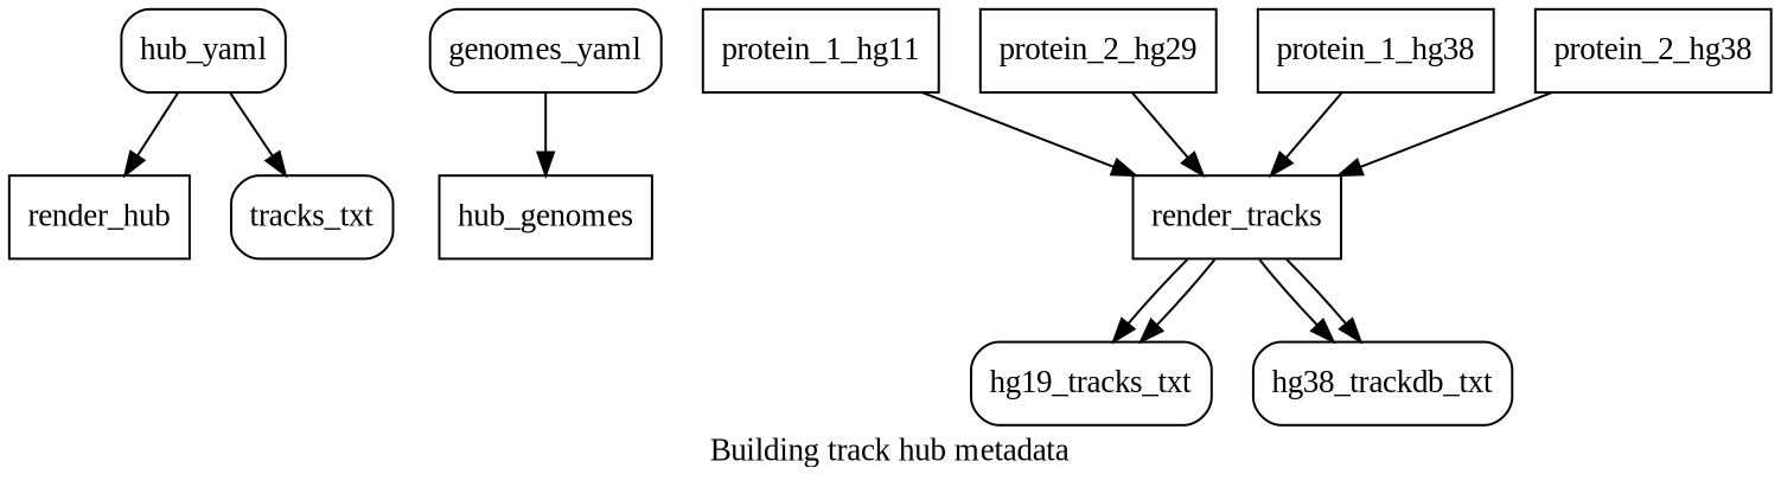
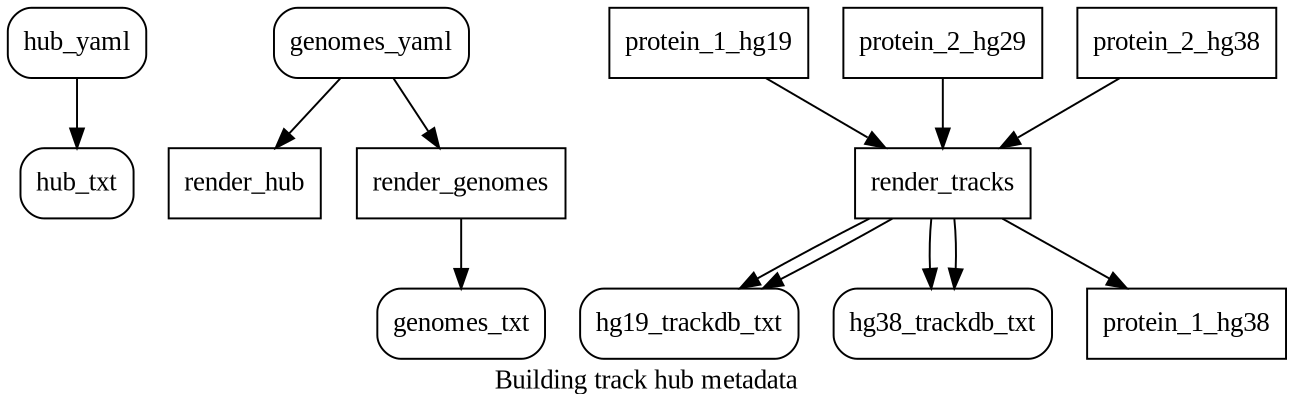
  digraph {
    fontname="Liberation Serif"
    label="Building track hub metadata"
    node [fontname="Liberation Serif" shape=box]
    edge [fontname="Liberation Serif"]
    hub_yaml [style=rounded]
    render_hub
-   hub_txt [style=rounded label=tracks_txt]
+   hub_txt [style=rounded]
    genomes_yaml [style=rounded]
-   render_genomes [label=hub_genomes]
-   hg19_trackdb_txt [style=rounded label=hg19_tracks_txt]
+   render_genomes
+   genomes_txt [style=rounded]
+   hg19_trackdb_txt [style=rounded]
    hg38_trackdb_txt [style=rounded]
-   protein_1_hg19 [label=protein_1_hg11]
+   protein_1_hg19
    render_tracks
    n11 [label=protein_2_hg29]
    protein_1_hg38
    protein_2_hg38
-   hub_yaml -> render_hub
+   genomes_yaml -> render_hub
    hub_yaml -> hub_txt
    genomes_yaml -> render_genomes
+   render_genomes -> genomes_txt
    protein_1_hg19 -> render_tracks
    render_tracks -> hg19_trackdb_txt
    render_tracks -> hg19_trackdb_txt
    render_tracks -> hg38_trackdb_txt
    render_tracks -> hg38_trackdb_txt
    n11 -> render_tracks
-   protein_1_hg38 -> render_tracks
+   render_tracks -> protein_1_hg38
    protein_2_hg38 -> render_tracks
  }
